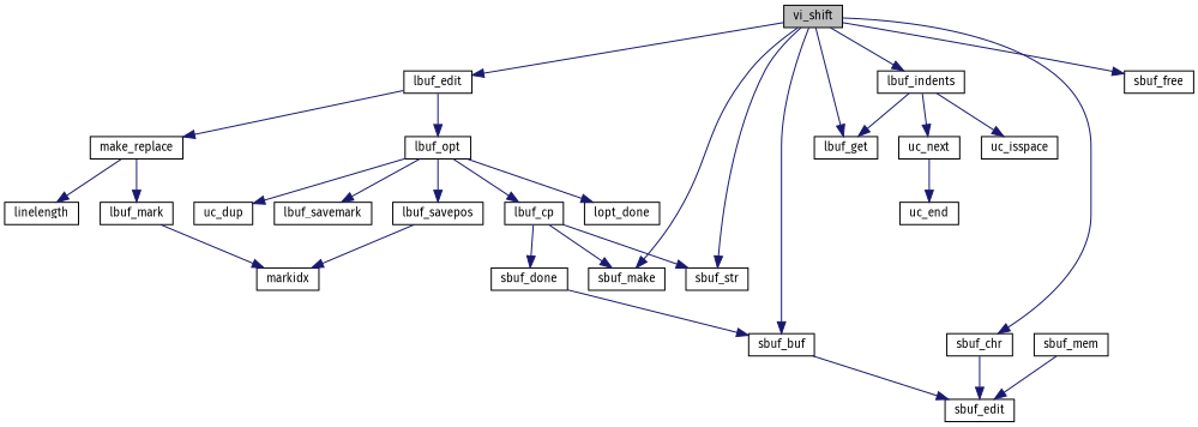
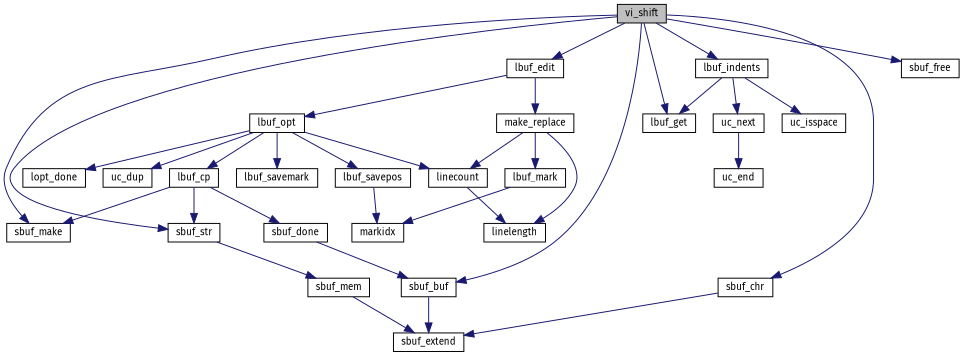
  digraph {
    fontname="Fira Sans"
    rankdir=TB
    node [color=black fillcolor=white fontname="Fira Sans" fontsize=10 shape=record style=filled]
    edge [color=midnightblue fontname="Fira Sans" fontsize=10 labelfontname=Helvetica labelfontsize=10 style=solid]
    n1 [fillcolor=grey75 fontcolor=black height=0.2 label=vi_shift width=0.4]
    n2 [height=0.2 label=lbuf_edit width=0.4]
    n3 [height=0.2 label=sbuf_buf width=0.4]
    n4 [height=0.2 label=sbuf_make width=0.4]
    n5 [height=0.2 label=sbuf_str width=0.4]
    n6 [height=0.2 label=lbuf_get width=0.4]
    n7 [height=0.2 label=lbuf_indents width=0.4]
    n8 [height=0.2 label=sbuf_chr width=0.4]
    n9 [height=0.2 label=sbuf_free width=0.4]
    n10 [height=0.2 label=lbuf_opt width=0.4]
    n11 [height=0.2 label=make_replace width=0.4]
-   n12 [height=0.2 label=sbuf_edit width=0.4]
+   n12 [height=0.2 label=sbuf_extend width=0.4]
    n13 [height=0.2 label=sbuf_mem width=0.4]
    n14 [height=0.2 label=uc_isspace width=0.4]
    n15 [height=0.2 label=uc_next width=0.4]
    n16 [height=0.2 label=lbuf_cp width=0.4]
    n17 [height=0.2 label=lbuf_savemark width=0.4]
    n18 [height=0.2 label=lbuf_savepos width=0.4]
+   n19 [height=0.2 label=linecount width=0.4]
    n20 [height=0.2 label=lopt_done width=0.4]
    n21 [height=0.2 label=uc_dup width=0.4]
    n22 [height=0.2 label=linelength width=0.4]
    n23 [height=0.2 label=lbuf_mark width=0.4]
    n24 [height=0.2 label=sbuf_done width=0.4]
    n25 [height=0.2 label=markidx width=0.4]
    n26 [height=0.2 label=uc_end width=0.4]
    n1 -> n2
    n1 -> n3
    n1 -> n4
    n1 -> n5
    n1 -> n6
    n1 -> n7
    n1 -> n8
    n1 -> n9
    n2 -> n10
    n2 -> n11
    n3 -> n12
+   n5 -> n13
    n7 -> n6
    n7 -> n14
    n7 -> n15
    n8 -> n12
    n10 -> n16
    n10 -> n17
    n10 -> n18
+   n10 -> n19
    n10 -> n20
    n10 -> n21
+   n11 -> n19
    n11 -> n22
    n11 -> n23
    n13 -> n12
    n15 -> n26
    n16 -> n4
    n16 -> n5
    n16 -> n24
    n18 -> n25
+   n19 -> n22
    n23 -> n25
    n24 -> n3
  }
